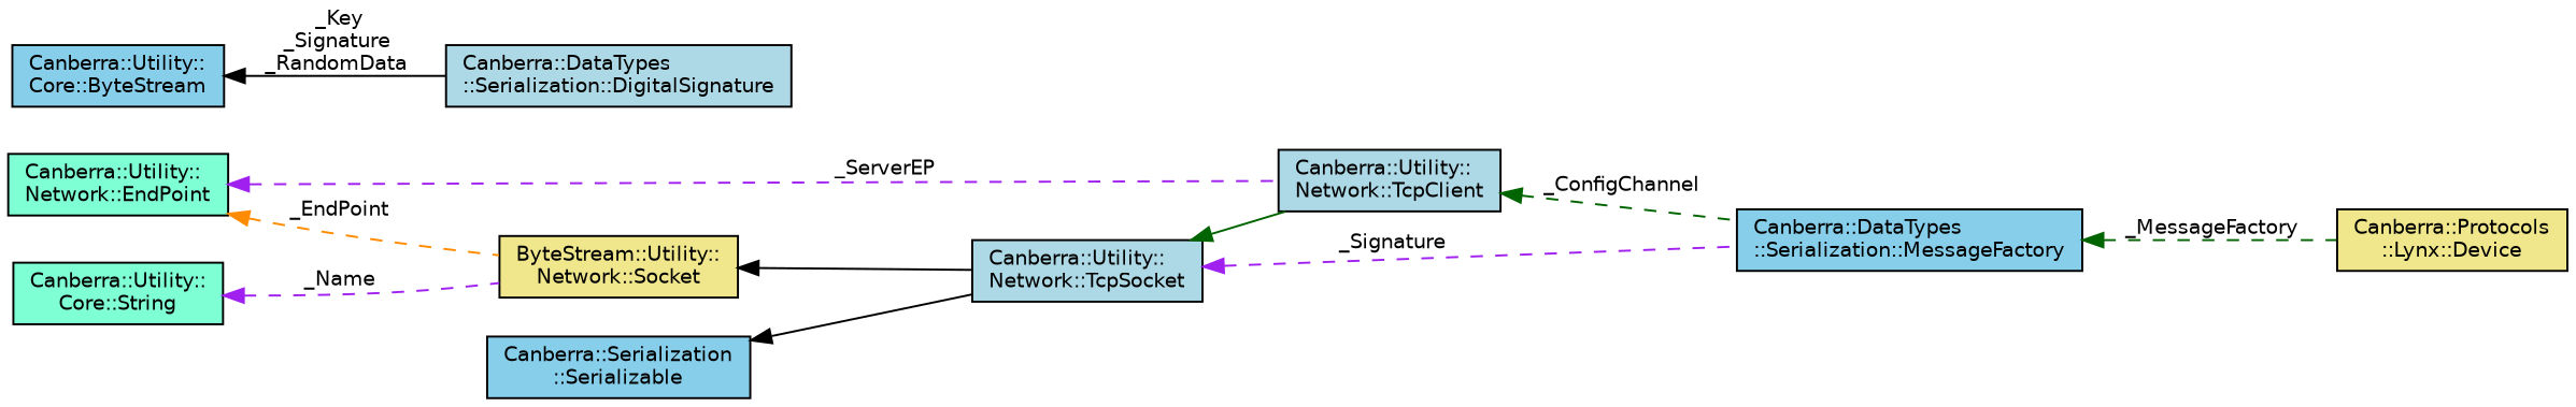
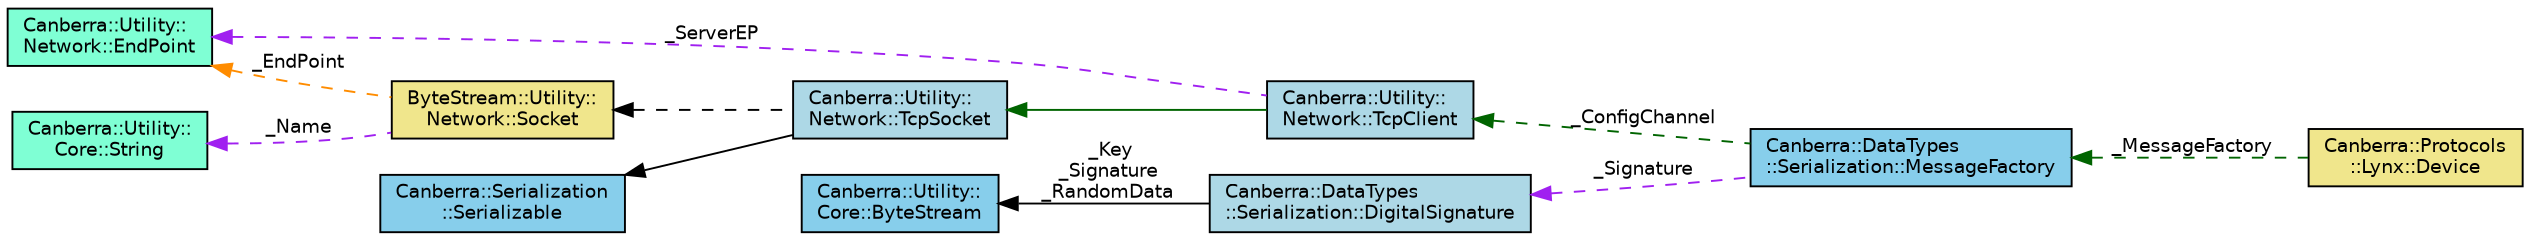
  digraph {
    rankdir=LR
    node [color=black fillcolor=lightblue fontname=Helvetica fontsize=10 shape=record style=filled]
    edge [color=darkgreen dir=back fontname=Helvetica fontsize=10 labelfontname=Helvetica labelfontsize=10 style=dashed]
    n1 [fillcolor=khaki fontcolor=black height=0.2 label="Canberra::Protocols\l::Lynx::Device" width=0.4]
    n2 [height=0.2 label="Canberra::Utility::\lNetwork::TcpClient" width=0.4]
    n3 [fillcolor=skyblue height=0.2 label="Canberra::DataTypes\l::Serialization::MessageFactory" width=0.4]
    n4 [height=0.2 label="Canberra::Utility::\lNetwork::TcpSocket" width=0.4]
    n5 [fillcolor=khaki height=0.2 label="ByteStream::Utility::\lNetwork::Socket" width=0.4]
    n6 [fillcolor=aquamarine height=0.2 label="Canberra::Utility::\lNetwork::EndPoint" width=0.4]
    n7 [fillcolor=aquamarine height=0.2 label="Canberra::Utility::\lCore::String" width=0.4]
    n8 [height=0.2 label="Canberra::DataTypes\l::Serialization::DigitalSignature" width=0.4]
    n9 [fillcolor=skyblue height=0.2 label="Canberra::Serialization\l::Serializable" width=0.4]
    n10 [fillcolor=skyblue height=0.2 label="Canberra::Utility::\lCore::ByteStream" width=0.4]
    n2 -> n3 [label=" _ConfigChannel"]
    n3 -> n1 [label=" _MessageFactory"]
    n4 -> n2 [style=solid]
-   n5 -> n4 [color=black style=solid]
+   n5 -> n4 [color=black]
    n6 -> n2 [color=purple label=" _ServerEP"]
    n6 -> n5 [color=darkorange label=" _EndPoint"]
    n7 -> n5 [color=purple label=" _Name"]
-   n4 -> n3 [color=purple label=" _Signature"]
+   n8 -> n3 [color=purple label=" _Signature"]
    n9 -> n4 [color=black style=solid]
    n10 -> n8 [color=black label=" _Key\n_Signature\n_RandomData" style=solid]
  }
